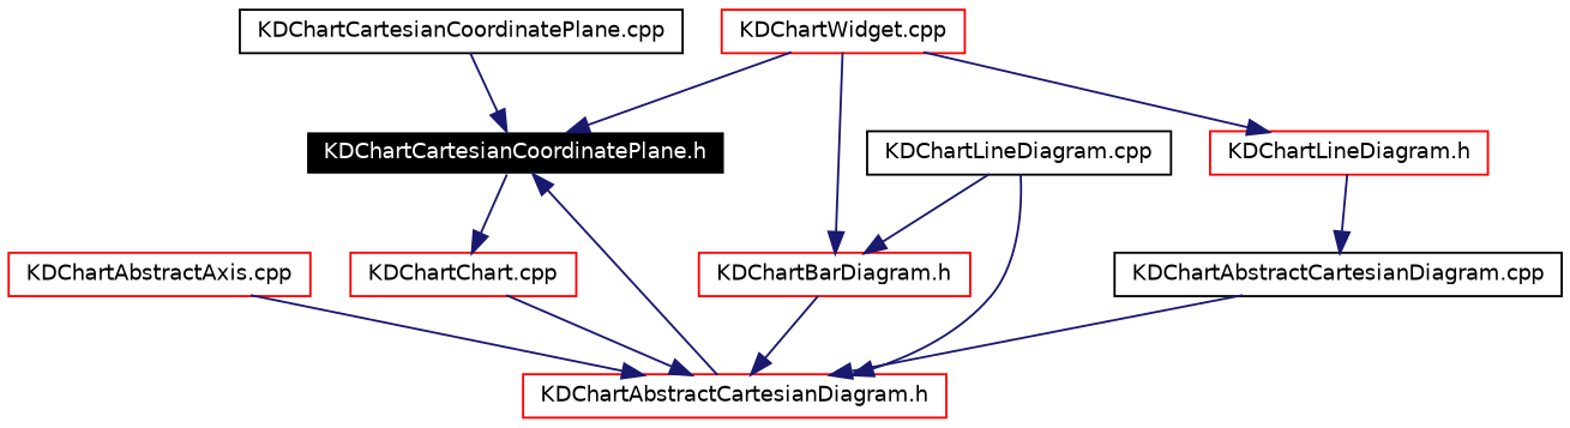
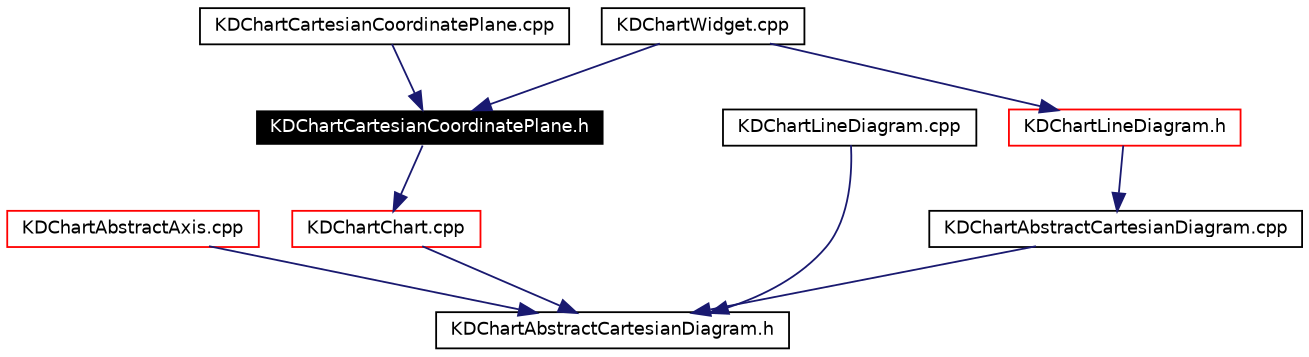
  digraph {
    node [color=black fontname=Helvetica fontsize=10 shape=record]
    edge [color=midnightblue fontname=Helvetica fontsize=10 labelfontname=Helvetica labelfontsize=10 style=solid]
    n1 [color=white fillcolor=black fontcolor=white height=0.2 label="KDChartCartesianCoordinatePlane.h" style=filled width=0.4]
    n2 [color=red height=0.2 label="KDChartChart.cpp" width=0.4]
-   n3 [color=red height=0.2 label="KDChartAbstractCartesianDiagram.h" width=0.4]
+   n3 [height=0.2 label="KDChartAbstractCartesianDiagram.h" width=0.4]
    n4 [color=red height=0.2 label="KDChartAbstractAxis.cpp" width=0.4]
    n5 [height=0.2 label="KDChartAbstractCartesianDiagram.cpp" width=0.4]
-   n6 [color=red height=0.2 label="KDChartBarDiagram.h" width=0.4]
    n7 [height=0.2 label="KDChartLineDiagram.cpp" width=0.4]
-   n8 [color=red height=0.2 label="KDChartWidget.cpp" width=0.4]
+   n8 [height=0.2 label="KDChartWidget.cpp" width=0.4]
    n9 [color=red height=0.2 label="KDChartLineDiagram.h" width=0.4]
    n10 [height=0.2 label="KDChartCartesianCoordinatePlane.cpp" width=0.4]
    n1 -> n2
    n2 -> n3
-   n3 -> n1
    n4 -> n3
    n5 -> n3
-   n6 -> n3
    n7 -> n3
-   n7 -> n6
    n8 -> n1
-   n8 -> n6
    n8 -> n9
    n9 -> n5
    n10 -> n1
  }
